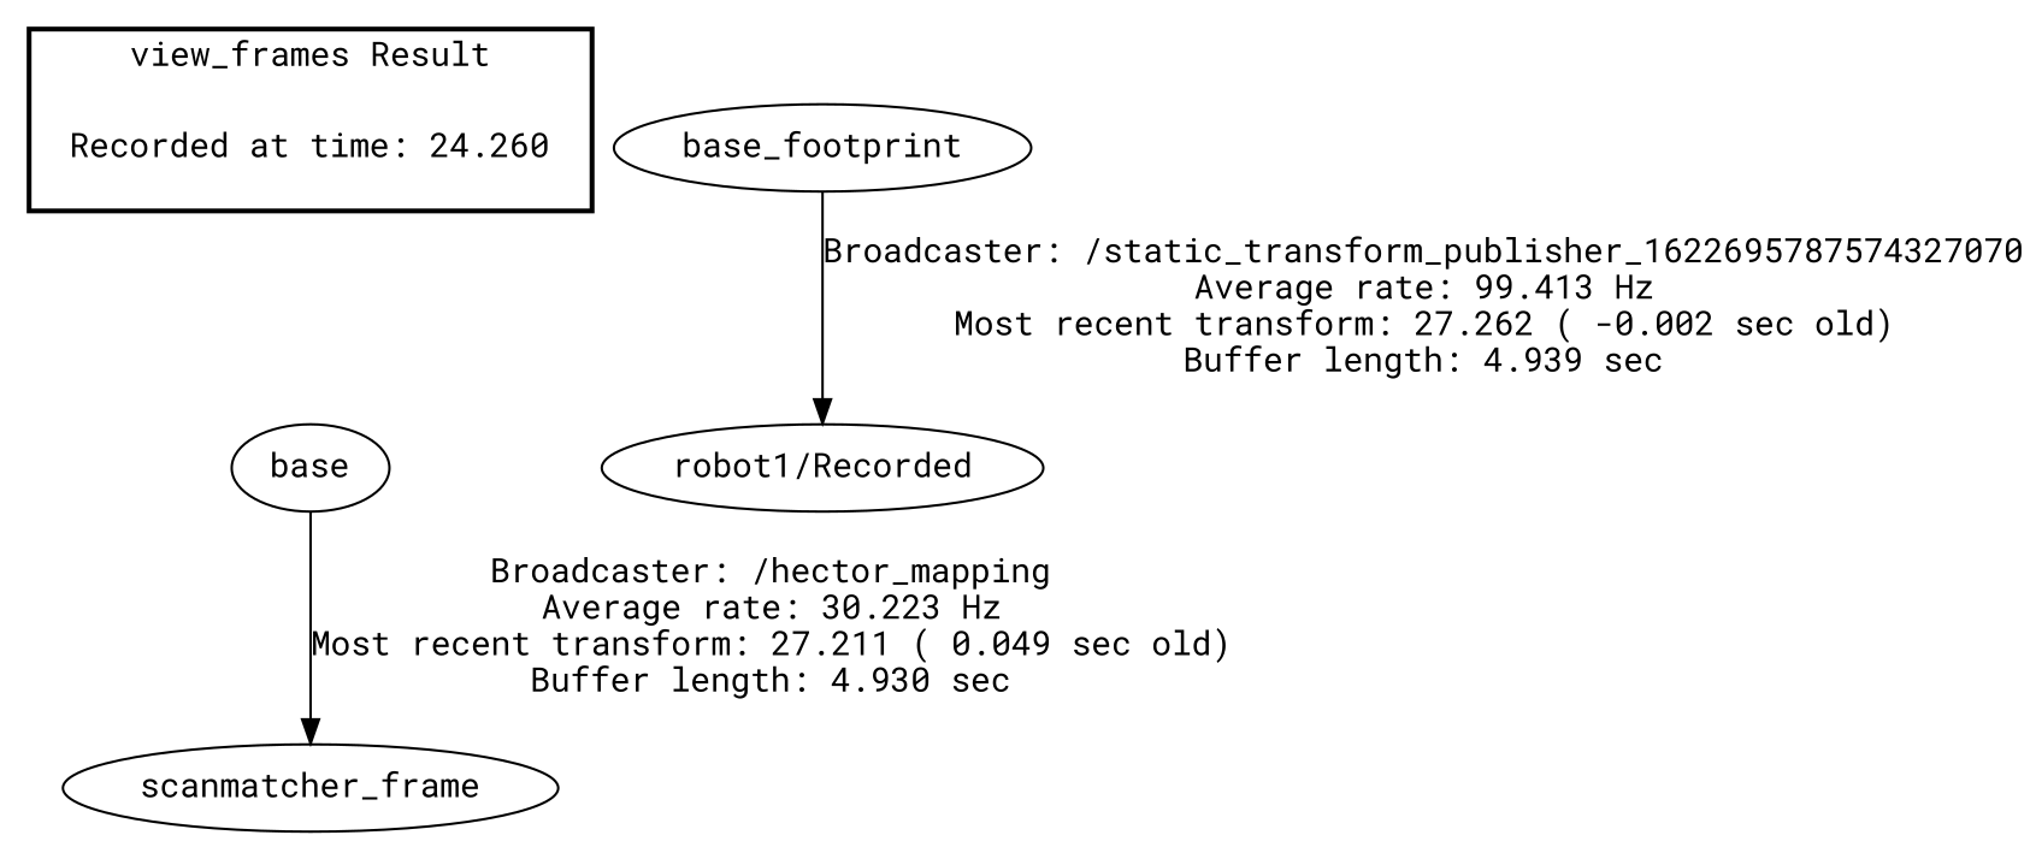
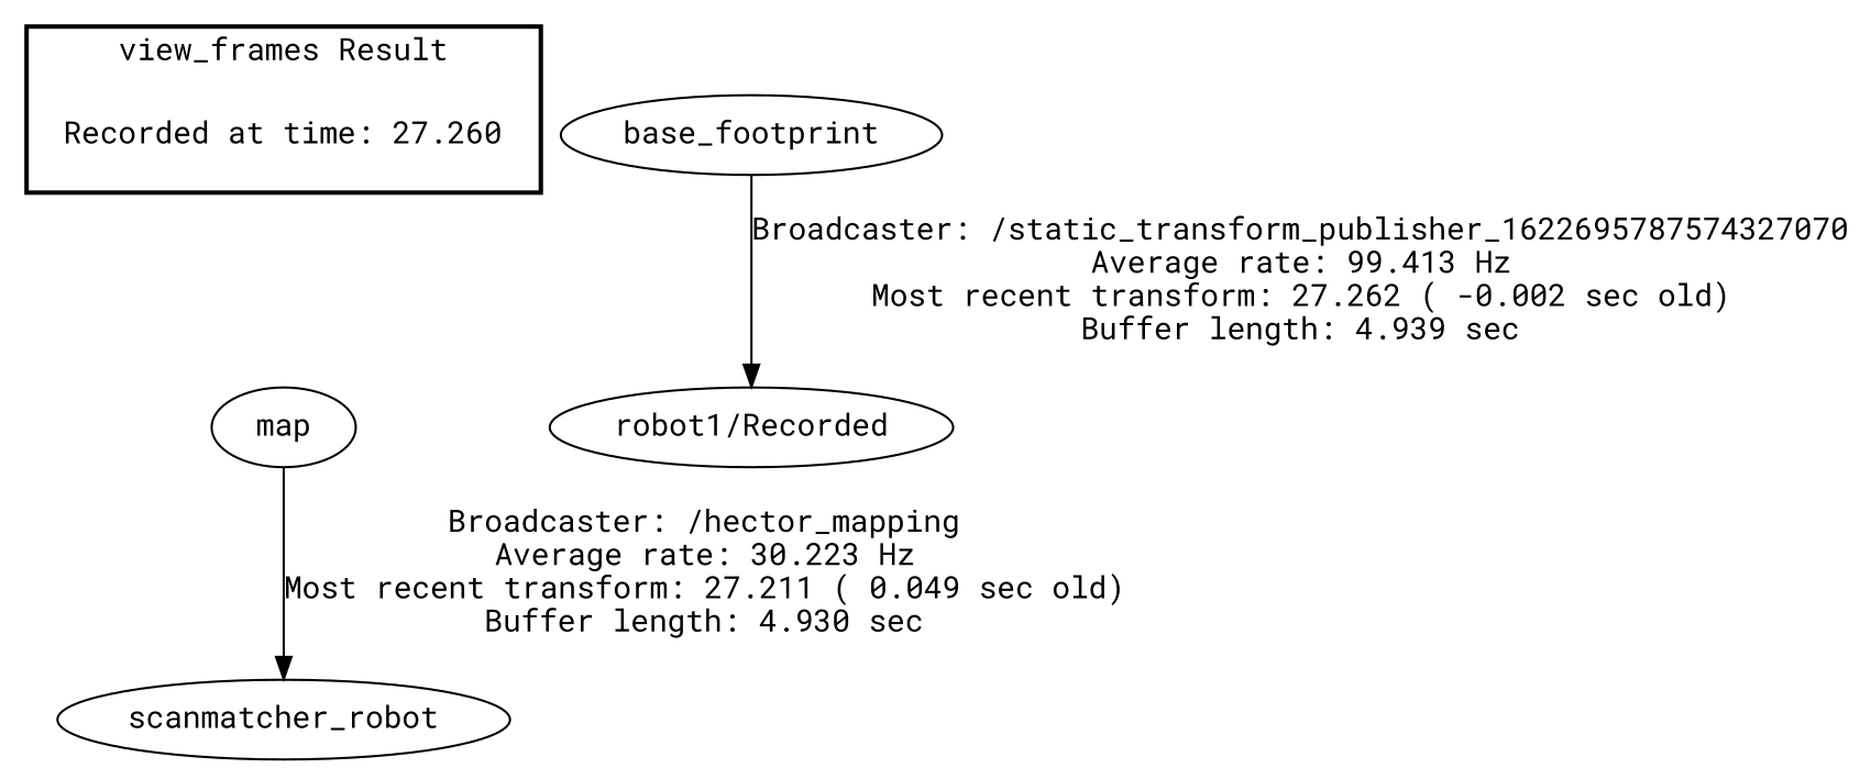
  digraph {
    fontname="Roboto Mono"
    node [fontname="Roboto Mono"]
    edge [fontname="Roboto Mono"]
-   "Recorded at time: 27.260" [shape=plaintext label="Recorded at time: 24.260"]
-   map [label=base]
+   "Recorded at time: 27.260" [shape=plaintext]
+   map
    n3 [label="robot1/Recorded"]
    base_footprint
-   scanmatcher_frame
+   scanmatcher_frame [label=scanmatcher_robot]
    subgraph cluster_1 {
      color=black
      label="view_frames Result"
      style=bold
      "Recorded at time: 27.260"
    }
    "Recorded at time: 27.260" -> map [style=invis]
    map -> scanmatcher_frame [label="Broadcaster: /hector_mapping\nAverage rate: 30.223 Hz\nMost recent transform: 27.211 ( 0.049 sec old)\nBuffer length: 4.930 sec\n"]
    base_footprint -> n3 [label="Broadcaster: /static_transform_publisher_1622695787574327070\nAverage rate: 99.413 Hz\nMost recent transform: 27.262 ( -0.002 sec old)\nBuffer length: 4.939 sec\n"]
  }
